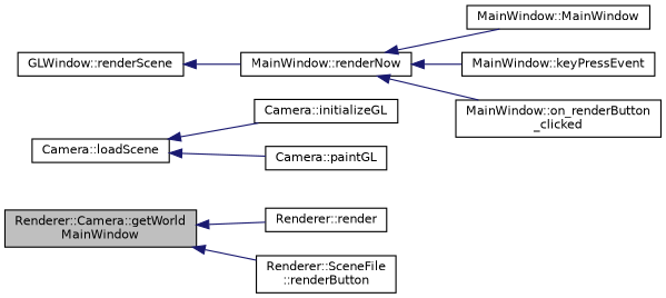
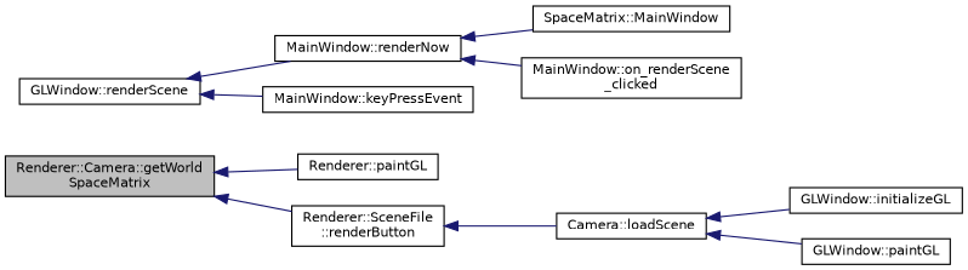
  digraph {
    rankdir=LR
    node [color=black fillcolor=white fontname=Helvetica fontsize=10 shape=record style=filled]
    edge [color=midnightblue dir=back fontname=Helvetica fontsize=10 labelfontname=Helvetica labelfontsize=10 style=solid]
-   n1 [fillcolor=grey75 fontcolor=black height=0.2 label="Renderer::Camera::getWorld\lMainWindow" width=0.4]
-   n2 [height=0.2 label="Renderer::render" width=0.4]
+   n1 [fillcolor=grey75 fontcolor=black height=0.2 label="Renderer::Camera::getWorld\lSpaceMatrix" width=0.4]
+   n2 [height=0.2 label="Renderer::paintGL" width=0.4]
    n3 [height=0.2 label="Renderer::SceneFile\l::renderButton" width=0.4]
    n4 [height=0.2 label="Camera::loadScene" width=0.4]
    n5 [height=0.2 label="GLWindow::renderScene" width=0.4]
    n6 [height=0.2 label="MainWindow::renderNow" width=0.4]
-   n7 [height=0.2 label="MainWindow::MainWindow" width=0.4]
+   n7 [height=0.2 label="SpaceMatrix::MainWindow" width=0.4]
    n8 [height=0.2 label="MainWindow::keyPressEvent" width=0.4]
-   n9 [height=0.2 label="MainWindow::on_renderButton\l_clicked" width=0.4]
-   n10 [height=0.2 label="Camera::initializeGL" width=0.4]
-   n11 [height=0.2 label="Camera::paintGL" width=0.4]
+   n9 [height=0.2 label="MainWindow::on_renderScene\l_clicked" width=0.4]
+   n10 [height=0.2 label="GLWindow::initializeGL" width=0.4]
+   n11 [height=0.2 label="GLWindow::paintGL" width=0.4]
    n1 -> n2
    n1 -> n3
+   n3 -> n4
    n4 -> n10
    n4 -> n11
    n5 -> n6
    n6 -> n7
-   n6 -> n8
+   n5 -> n8
    n6 -> n9
  }
